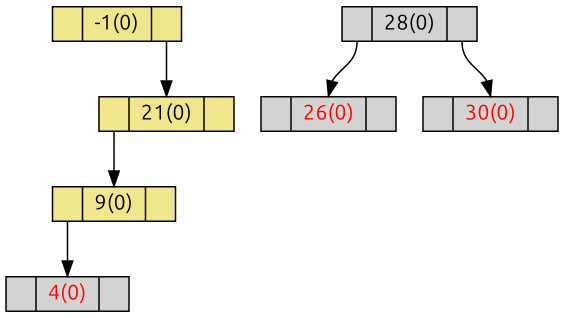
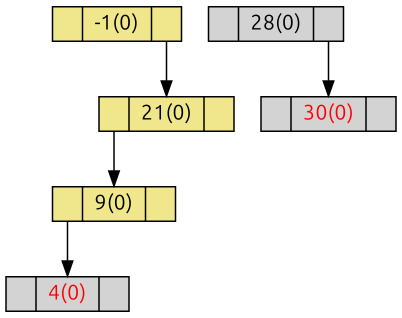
  digraph {
    fontname=Ubuntu
    node [color=black fillcolor=lightgrey fontname=Ubuntu shape=record style=filled]
    edge [fontname=Ubuntu headport=D tailport=L]
    n1 [fillcolor=khaki height=.1 label="<L> |<D> -1(0)|<R> "]
    n2 [fillcolor=khaki height=.1 label="<L> |<D> 21(0)|<R> "]
    n3 [fillcolor=khaki height=.1 label="<L> |<D> 9(0)|<R> "]
    n4 [fontcolor=red height=.1 label="<L> |<D> 4(0)|<R> "]
    n5 [height=.1 label="<L> |<D> 28(0)|<R> "]
-   n6 [fontcolor=red height=.1 label="<L> |<D> 26(0)|<R> "]
    n7 [fontcolor=red height=.1 label="<L> |<D> 30(0)|<R> "]
    n1 -> n2 [tailport=R]
    n2 -> n3
    n3 -> n4
-   n5 -> n6
    n5 -> n7 [tailport=R]
  }
